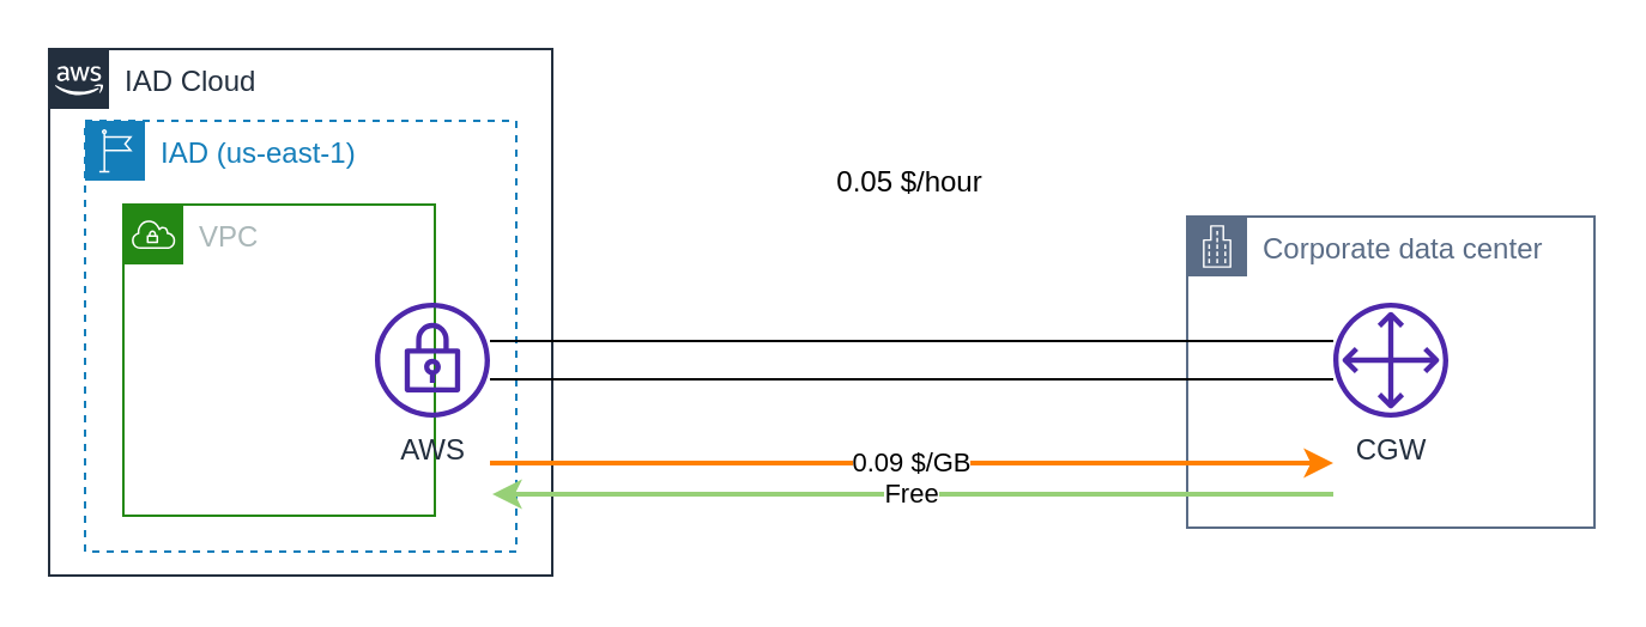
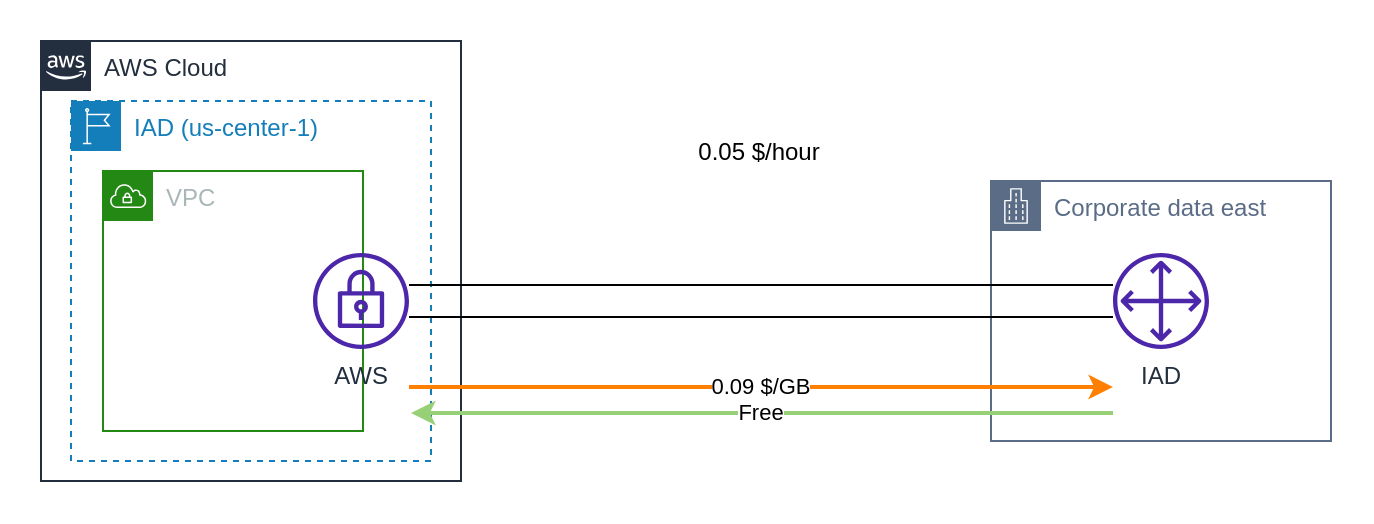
  <mxCell id="0" />
  <mxCell id="1" parent="0" />
- <mxCell id="2" value="IAD Cloud" style="points=[[0,0],[0.25,0],[0.5,0],[0.75,0],[1,0],[1,0.25],[1,0.5],[1,0.75],[1,1],[0.75,1],[0.5,1],[0.25,1],[0,1],[0,0.75],[0,0.5],[0,0.25]];outlineConnect=0;gradientColor=none;html=1;whiteSpace=wrap;fontSize=12;fontStyle=0;container=1;pointerEvents=0;collapsible=0;recursiveResize=0;shape=mxgraph.aws4.group;grIcon=mxgraph.aws4.group_aws_cloud_alt;strokeColor=#232F3E;fillColor=none;verticalAlign=top;align=left;spacingLeft=30;fontColor=#232F3E;dashed=0;" vertex="1" parent="1"><mxGeometry x="20" y="20" width="210" height="220" as="geometry" /></mxCell>
- <mxCell id="3" value="IAD (us-east-1)" style="points=[[0,0],[0.25,0],[0.5,0],[0.75,0],[1,0],[1,0.25],[1,0.5],[1,0.75],[1,1],[0.75,1],[0.5,1],[0.25,1],[0,1],[0,0.75],[0,0.5],[0,0.25]];outlineConnect=0;gradientColor=none;html=1;whiteSpace=wrap;fontSize=12;fontStyle=0;container=1;pointerEvents=0;collapsible=0;recursiveResize=0;shape=mxgraph.aws4.group;grIcon=mxgraph.aws4.group_region;strokeColor=#147EBA;fillColor=none;verticalAlign=top;align=left;spacingLeft=30;fontColor=#147EBA;dashed=1;aspect=fixed;" vertex="1" parent="1"><mxGeometry x="35" y="50" width="180" height="180" as="geometry" /></mxCell>
+ <mxCell id="2" value="AWS Cloud" style="points=[[0,0],[0.25,0],[0.5,0],[0.75,0],[1,0],[1,0.25],[1,0.5],[1,0.75],[1,1],[0.75,1],[0.5,1],[0.25,1],[0,1],[0,0.75],[0,0.5],[0,0.25]];outlineConnect=0;gradientColor=none;html=1;whiteSpace=wrap;fontSize=12;fontStyle=0;container=1;pointerEvents=0;collapsible=0;recursiveResize=0;shape=mxgraph.aws4.group;grIcon=mxgraph.aws4.group_aws_cloud_alt;strokeColor=#232F3E;fillColor=none;verticalAlign=top;align=left;spacingLeft=30;fontColor=#232F3E;dashed=0;" vertex="1" parent="1"><mxGeometry x="20" y="20" width="210" height="220" as="geometry" /></mxCell>
+ <mxCell id="3" value="IAD (us-center-1)" style="points=[[0,0],[0.25,0],[0.5,0],[0.75,0],[1,0],[1,0.25],[1,0.5],[1,0.75],[1,1],[0.75,1],[0.5,1],[0.25,1],[0,1],[0,0.75],[0,0.5],[0,0.25]];outlineConnect=0;gradientColor=none;html=1;whiteSpace=wrap;fontSize=12;fontStyle=0;container=1;pointerEvents=0;collapsible=0;recursiveResize=0;shape=mxgraph.aws4.group;grIcon=mxgraph.aws4.group_region;strokeColor=#147EBA;fillColor=none;verticalAlign=top;align=left;spacingLeft=30;fontColor=#147EBA;dashed=1;aspect=fixed;" vertex="1" parent="1"><mxGeometry x="35" y="50" width="180" height="180" as="geometry" /></mxCell>
  <mxCell id="4" value="VPC" style="points=[[0,0],[0.25,0],[0.5,0],[0.75,0],[1,0],[1,0.25],[1,0.5],[1,0.75],[1,1],[0.75,1],[0.5,1],[0.25,1],[0,1],[0,0.75],[0,0.5],[0,0.25]];outlineConnect=0;gradientColor=none;html=1;whiteSpace=wrap;fontSize=12;fontStyle=0;container=0;pointerEvents=0;collapsible=0;recursiveResize=0;shape=mxgraph.aws4.group;grIcon=mxgraph.aws4.group_vpc;strokeColor=#248814;fillColor=none;verticalAlign=top;align=left;spacingLeft=30;fontColor=#AAB7B8;dashed=0;" vertex="1" parent="3"><mxGeometry x="16" y="35" width="130" height="130" as="geometry" /></mxCell>
  <mxCell id="5" value="AWS" style="sketch=0;outlineConnect=0;fontColor=#232F3E;gradientColor=none;fillColor=#4D27AA;strokeColor=none;dashed=0;verticalLabelPosition=bottom;verticalAlign=top;align=center;html=1;fontSize=12;fontStyle=0;aspect=fixed;pointerEvents=1;shape=mxgraph.aws4.vpn_gateway;" vertex="1" parent="3"><mxGeometry x="121" y="76" width="48" height="48" as="geometry" /></mxCell>
- <mxCell id="6" value="Corporate data center" style="points=[[0,0],[0.25,0],[0.5,0],[0.75,0],[1,0],[1,0.25],[1,0.5],[1,0.75],[1,1],[0.75,1],[0.5,1],[0.25,1],[0,1],[0,0.75],[0,0.5],[0,0.25]];outlineConnect=0;gradientColor=none;html=1;whiteSpace=wrap;fontSize=12;fontStyle=0;container=1;pointerEvents=0;collapsible=0;recursiveResize=0;shape=mxgraph.aws4.group;grIcon=mxgraph.aws4.group_corporate_data_center;strokeColor=#5A6C86;fillColor=none;verticalAlign=top;align=left;spacingLeft=30;fontColor=#5A6C86;dashed=0;" vertex="1" parent="1"><mxGeometry x="495" y="90" width="170" height="130" as="geometry" /></mxCell>
- <mxCell id="7" value="CGW" style="sketch=0;outlineConnect=0;fontColor=#232F3E;gradientColor=none;fillColor=#4D27AA;strokeColor=none;dashed=0;verticalLabelPosition=bottom;verticalAlign=top;align=center;html=1;fontSize=12;fontStyle=0;aspect=fixed;pointerEvents=1;shape=mxgraph.aws4.customer_gateway;" vertex="1" parent="6"><mxGeometry x="61" y="36" width="48" height="48" as="geometry" /></mxCell>
+ <mxCell id="6" value="Corporate data east" style="points=[[0,0],[0.25,0],[0.5,0],[0.75,0],[1,0],[1,0.25],[1,0.5],[1,0.75],[1,1],[0.75,1],[0.5,1],[0.25,1],[0,1],[0,0.75],[0,0.5],[0,0.25]];outlineConnect=0;gradientColor=none;html=1;whiteSpace=wrap;fontSize=12;fontStyle=0;container=1;pointerEvents=0;collapsible=0;recursiveResize=0;shape=mxgraph.aws4.group;grIcon=mxgraph.aws4.group_corporate_data_center;strokeColor=#5A6C86;fillColor=none;verticalAlign=top;align=left;spacingLeft=30;fontColor=#5A6C86;dashed=0;" vertex="1" parent="1"><mxGeometry x="495" y="90" width="170" height="130" as="geometry" /></mxCell>
+ <mxCell id="7" value="IAD" style="sketch=0;outlineConnect=0;fontColor=#232F3E;gradientColor=none;fillColor=#4D27AA;strokeColor=none;dashed=0;verticalLabelPosition=bottom;verticalAlign=top;align=center;html=1;fontSize=12;fontStyle=0;aspect=fixed;pointerEvents=1;shape=mxgraph.aws4.customer_gateway;" vertex="1" parent="6"><mxGeometry x="61" y="36" width="48" height="48" as="geometry" /></mxCell>
  <mxCell id="8" style="edgeStyle=orthogonalEdgeStyle;rounded=0;orthogonalLoop=1;jettySize=auto;html=1;endArrow=none;endFill=0;" edge="1" parent="1"><mxGeometry relative="1" as="geometry"><mxPoint x="204" y="142" as="sourcePoint" /><mxPoint x="556" y="142" as="targetPoint" /></mxGeometry></mxCell>
  <mxCell id="9" style="edgeStyle=orthogonalEdgeStyle;rounded=0;orthogonalLoop=1;jettySize=auto;html=1;endArrow=none;endFill=0;" edge="1" parent="1"><mxGeometry relative="1" as="geometry"><mxPoint x="556" y="158" as="sourcePoint" /><mxPoint x="204" y="158" as="targetPoint" /></mxGeometry></mxCell>
  <mxCell id="10" value="0.09 $/GB" style="edgeStyle=orthogonalEdgeStyle;rounded=0;orthogonalLoop=1;jettySize=auto;html=1;endArrow=classic;endFill=1;strokeColor=#FF8000;strokeWidth=2;" edge="1" parent="1"><mxGeometry relative="1" as="geometry"><mxPoint x="204" y="193" as="sourcePoint" /><mxPoint x="556" y="193" as="targetPoint" /></mxGeometry></mxCell>
  <mxCell id="11" value="Free" style="edgeStyle=orthogonalEdgeStyle;rounded=0;orthogonalLoop=1;jettySize=auto;html=1;endArrow=classic;endFill=1;strokeColor=#97D077;strokeWidth=2;" edge="1" parent="1"><mxGeometry relative="1" as="geometry"><mxPoint x="205" y="206" as="targetPoint" /><mxPoint x="556" y="206" as="sourcePoint" /></mxGeometry></mxCell>
  <mxCell id="12" value="0.05 $/hour" style="text;html=1;align=center;verticalAlign=middle;resizable=0;points=[];autosize=1;strokeColor=none;fillColor=none;" vertex="1" parent="1"><mxGeometry x="339" y="66" width="80" height="20" as="geometry" /></mxCell>
